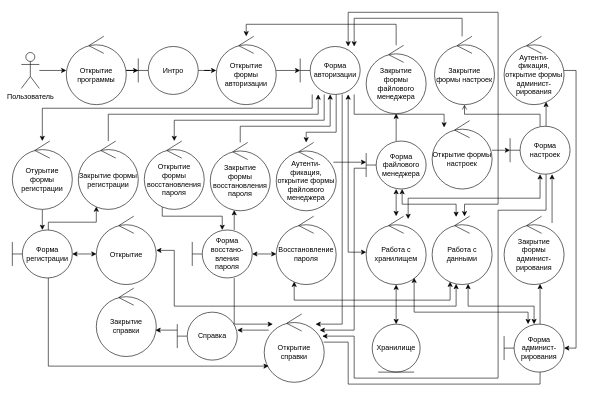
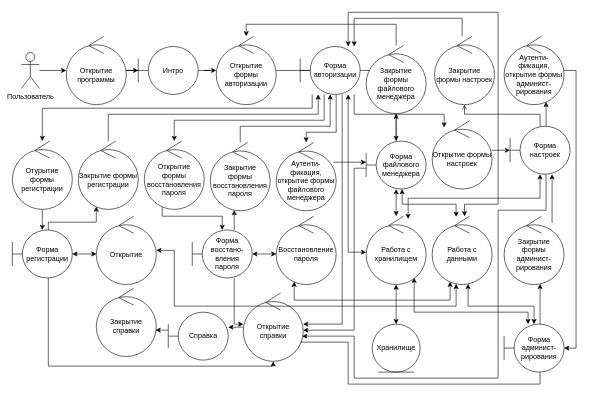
  <mxCell id="0" />
  <mxCell id="1" parent="0" />
  <mxCell id="2" style="edgeStyle=orthogonalEdgeStyle;rounded=0;orthogonalLoop=1;jettySize=auto;html=1;" parent="1" source="3" target="7" edge="1"><mxGeometry relative="1" as="geometry" /></mxCell>
  <mxCell id="3" value="Открытие программы" style="ellipse;shape=umlControl;whiteSpace=wrap;html=1;" parent="1" vertex="1"><mxGeometry x="110" y="60" width="100" height="114" as="geometry" /></mxCell>
  <mxCell id="4" style="edgeStyle=orthogonalEdgeStyle;rounded=0;orthogonalLoop=1;jettySize=auto;html=1;" parent="1" source="5" target="3" edge="1"><mxGeometry relative="1" as="geometry" /></mxCell>
  <mxCell id="5" value="Пользователь" style="shape=umlActor;verticalLabelPosition=bottom;verticalAlign=top;html=1;" parent="1" vertex="1"><mxGeometry x="35" y="87" width="30" height="60" as="geometry" /></mxCell>
  <mxCell id="6" style="edgeStyle=orthogonalEdgeStyle;rounded=0;orthogonalLoop=1;jettySize=auto;html=1;" parent="1" source="7" target="9" edge="1"><mxGeometry relative="1" as="geometry" /></mxCell>
  <mxCell id="7" value="Интро" style="shape=umlBoundary;whiteSpace=wrap;html=1;" parent="1" vertex="1"><mxGeometry x="230" y="77" width="100" height="80" as="geometry" /></mxCell>
- <mxCell id="8" style="edgeStyle=orthogonalEdgeStyle;rounded=0;orthogonalLoop=1;jettySize=auto;html=1;" parent="1" source="9" target="17" edge="1"><mxGeometry relative="1" as="geometry" /></mxCell>
+ <mxCell id="8" style="edgeStyle=orthogonalEdgeStyle;rounded=0;orthogonalLoop=1;jettySize=auto;html=1;" parent="1" source="9" target="22" edge="1"><mxGeometry relative="1" as="geometry" /></mxCell>
  <mxCell id="9" value="Открытие &lt;br&gt;формы авторизации" style="ellipse;shape=umlControl;whiteSpace=wrap;html=1;" parent="1" vertex="1"><mxGeometry x="360" y="60" width="100" height="114" as="geometry" /></mxCell>
  <mxCell id="10" style="edgeStyle=orthogonalEdgeStyle;rounded=0;orthogonalLoop=1;jettySize=auto;html=1;" parent="1" source="17" target="50" edge="1"><mxGeometry relative="1" as="geometry"><Array as="points"><mxPoint x="590" y="190" /><mxPoint x="740" y="190" /></Array></mxGeometry></mxCell>
  <mxCell id="11" style="edgeStyle=orthogonalEdgeStyle;rounded=0;orthogonalLoop=1;jettySize=auto;html=1;" parent="1" source="17" target="24" edge="1"><mxGeometry relative="1" as="geometry"><Array as="points"><mxPoint x="560" y="220" /><mxPoint x="510" y="220" /></Array></mxGeometry></mxCell>
  <mxCell id="12" style="edgeStyle=orthogonalEdgeStyle;rounded=0;orthogonalLoop=1;jettySize=auto;html=1;startArrow=none;startFill=0;" parent="1" source="17" target="71" edge="1"><mxGeometry relative="1" as="geometry"><Array as="points"><mxPoint x="520" y="180" /><mxPoint x="70" y="180" /></Array></mxGeometry></mxCell>
  <mxCell id="13" style="edgeStyle=orthogonalEdgeStyle;rounded=0;orthogonalLoop=1;jettySize=auto;html=1;startArrow=none;startFill=0;" parent="1" source="17" target="67" edge="1"><mxGeometry relative="1" as="geometry"><Array as="points"><mxPoint x="540" y="200" /><mxPoint x="290" y="200" /></Array></mxGeometry></mxCell>
  <mxCell id="14" style="edgeStyle=orthogonalEdgeStyle;rounded=0;orthogonalLoop=1;jettySize=auto;html=1;startArrow=none;startFill=0;" parent="1" source="17" target="29" edge="1"><mxGeometry relative="1" as="geometry"><mxPoint x="680" y="250" as="sourcePoint" /><Array as="points"><mxPoint x="570" y="540" /></Array></mxGeometry></mxCell>
  <mxCell id="15" style="edgeStyle=orthogonalEdgeStyle;rounded=0;orthogonalLoop=1;jettySize=auto;html=1;startArrow=classic;startFill=1;" edge="1" parent="1" source="17" target="52"><mxGeometry relative="1" as="geometry"><Array as="points"><mxPoint x="580" y="420" /></Array></mxGeometry></mxCell>
  <mxCell id="16" style="edgeStyle=orthogonalEdgeStyle;rounded=0;orthogonalLoop=1;jettySize=auto;html=1;startArrow=classic;startFill=1;" edge="1" parent="1" source="17" target="43"><mxGeometry relative="1" as="geometry"><Array as="points"><mxPoint x="580" y="20" /><mxPoint x="830" y="20" /><mxPoint x="830" y="340" /><mxPoint x="774" y="340" /></Array></mxGeometry></mxCell>
  <mxCell id="17" value="Форма авторизации" style="shape=umlBoundary;whiteSpace=wrap;html=1;direction=east;" parent="1" vertex="1"><mxGeometry x="500" y="77" width="100" height="80" as="geometry" /></mxCell>
  <mxCell id="18" style="edgeStyle=orthogonalEdgeStyle;rounded=0;orthogonalLoop=1;jettySize=auto;html=1;" parent="1" source="22" target="56" edge="1"><mxGeometry relative="1" as="geometry"><Array as="points"><mxPoint x="660" y="220" /><mxPoint x="660" y="220" /></Array></mxGeometry></mxCell>
  <mxCell id="19" style="edgeStyle=orthogonalEdgeStyle;rounded=0;orthogonalLoop=1;jettySize=auto;html=1;startArrow=none;startFill=0;" parent="1" source="22" target="29" edge="1"><mxGeometry relative="1" as="geometry"><Array as="points"><mxPoint x="590" y="280" /><mxPoint x="590" y="550" /></Array></mxGeometry></mxCell>
  <mxCell id="20" style="edgeStyle=orthogonalEdgeStyle;rounded=0;orthogonalLoop=1;jettySize=auto;html=1;startArrow=classic;startFill=1;" parent="1" source="22" target="52" edge="1"><mxGeometry relative="1" as="geometry"><Array as="points"><mxPoint x="680" y="310" /><mxPoint x="680" y="310" /></Array></mxGeometry></mxCell>
  <mxCell id="21" style="edgeStyle=orthogonalEdgeStyle;rounded=0;orthogonalLoop=1;jettySize=auto;html=1;startArrow=classic;startFill=1;" parent="1" source="22" target="43" edge="1"><mxGeometry relative="1" as="geometry"><Array as="points"><mxPoint x="670" y="340" /><mxPoint x="760" y="340" /></Array><mxPoint x="762" y="680" as="sourcePoint" /></mxGeometry></mxCell>
  <mxCell id="22" value="Форма файлового менеджера" style="shape=umlBoundary;whiteSpace=wrap;html=1;" parent="1" vertex="1"><mxGeometry x="610" y="234.68" width="100" height="80" as="geometry" /></mxCell>
  <mxCell id="23" style="edgeStyle=orthogonalEdgeStyle;rounded=0;orthogonalLoop=1;jettySize=auto;html=1;" parent="1" source="24" target="22" edge="1"><mxGeometry relative="1" as="geometry"><Array as="points"><mxPoint x="600" y="270" /><mxPoint x="600" y="270" /></Array></mxGeometry></mxCell>
  <mxCell id="24" value="Аутенти-фикация, открытие формы файлового менеджера" style="ellipse;shape=umlControl;whiteSpace=wrap;html=1;" parent="1" vertex="1"><mxGeometry x="460" y="237" width="100" height="114" as="geometry" /></mxCell>
  <mxCell id="25" value="Хранилище" style="ellipse;shape=umlEntity;whiteSpace=wrap;html=1;" parent="1" vertex="1"><mxGeometry x="620" y="540" width="80" height="80" as="geometry" /></mxCell>
  <mxCell id="26" style="edgeStyle=orthogonalEdgeStyle;rounded=0;orthogonalLoop=1;jettySize=auto;html=1;startArrow=none;startFill=0;" parent="1" source="27" target="30" edge="1"><mxGeometry relative="1" as="geometry"><Array as="points"><mxPoint x="270" y="550" /><mxPoint x="270" y="550" /></Array></mxGeometry></mxCell>
- <mxCell id="27" value="Справка" style="shape=umlBoundary;whiteSpace=wrap;html=1;" parent="1" vertex="1"><mxGeometry x="295" y="520" width="100" height="80" as="geometry" /></mxCell>
+ <mxCell id="27" value="Справка" style="shape=umlBoundary;whiteSpace=wrap;html=1;" parent="1" vertex="1"><mxGeometry x="280" y="520" width="100" height="80" as="geometry" /></mxCell>
  <mxCell id="28" style="edgeStyle=orthogonalEdgeStyle;rounded=0;orthogonalLoop=1;jettySize=auto;html=1;startArrow=none;startFill=0;" parent="1" source="29" target="27" edge="1"><mxGeometry relative="1" as="geometry"><Array as="points"><mxPoint x="410" y="550" /><mxPoint x="410" y="550" /></Array></mxGeometry></mxCell>
- <mxCell id="29" value="Открытие справки" style="ellipse;shape=umlControl;whiteSpace=wrap;html=1;" parent="1" vertex="1"><mxGeometry x="440" y="523" width="100" height="114" as="geometry" /></mxCell>
+ <mxCell id="29" value="Открытие справки" style="ellipse;shape=umlControl;whiteSpace=wrap;html=1;" parent="1" vertex="1"><mxGeometry x="405" y="488" width="100" height="114" as="geometry" /></mxCell>
  <mxCell id="30" value="Закрытие справки" style="ellipse;shape=umlControl;whiteSpace=wrap;html=1;" parent="1" vertex="1"><mxGeometry x="160" y="480" width="100" height="114" as="geometry" /></mxCell>
  <mxCell id="31" style="edgeStyle=orthogonalEdgeStyle;rounded=0;orthogonalLoop=1;jettySize=auto;html=1;startArrow=none;startFill=0;" parent="1" source="34" target="69" edge="1"><mxGeometry relative="1" as="geometry"><Array as="points"><mxPoint x="390" y="370" /><mxPoint x="390" y="370" /></Array></mxGeometry></mxCell>
  <mxCell id="32" style="edgeStyle=orthogonalEdgeStyle;rounded=0;orthogonalLoop=1;jettySize=auto;html=1;startArrow=classic;startFill=1;" parent="1" source="34" target="42" edge="1"><mxGeometry relative="1" as="geometry"><Array as="points"><mxPoint x="360" y="410" /><mxPoint x="360" y="410" /></Array></mxGeometry></mxCell>
  <mxCell id="33" style="edgeStyle=orthogonalEdgeStyle;rounded=0;orthogonalLoop=1;jettySize=auto;html=1;startArrow=none;startFill=0;" parent="1" source="34" target="29" edge="1"><mxGeometry relative="1" as="geometry"><Array as="points"><mxPoint x="390" y="540" /></Array></mxGeometry></mxCell>
  <mxCell id="34" value="Форма восстано-вления пароля" style="shape=umlBoundary;whiteSpace=wrap;html=1;" parent="1" vertex="1"><mxGeometry x="320" y="383" width="100" height="80" as="geometry" /></mxCell>
  <mxCell id="35" style="edgeStyle=orthogonalEdgeStyle;rounded=0;orthogonalLoop=1;jettySize=auto;html=1;startArrow=none;startFill=0;" parent="1" source="38" target="73" edge="1"><mxGeometry relative="1" as="geometry"><mxPoint x="200" y="370" as="sourcePoint" /><Array as="points"><mxPoint x="80" y="370" /><mxPoint x="160" y="370" /></Array></mxGeometry></mxCell>
  <mxCell id="36" style="edgeStyle=orthogonalEdgeStyle;rounded=0;orthogonalLoop=1;jettySize=auto;html=1;startArrow=classic;startFill=1;" parent="1" source="38" target="40" edge="1"><mxGeometry relative="1" as="geometry"><Array as="points"><mxPoint x="130" y="423" /><mxPoint x="130" y="423" /></Array></mxGeometry></mxCell>
  <mxCell id="37" style="edgeStyle=orthogonalEdgeStyle;rounded=0;orthogonalLoop=1;jettySize=auto;html=1;startArrow=none;startFill=0;" parent="1" source="38" target="29" edge="1"><mxGeometry relative="1" as="geometry"><Array as="points"><mxPoint x="80" y="610" /></Array></mxGeometry></mxCell>
  <mxCell id="38" value="Форма регистрации" style="shape=umlBoundary;whiteSpace=wrap;html=1;" parent="1" vertex="1"><mxGeometry x="20" y="383" width="100" height="80" as="geometry" /></mxCell>
  <mxCell id="39" style="edgeStyle=orthogonalEdgeStyle;rounded=0;orthogonalLoop=1;jettySize=auto;html=1;startArrow=classic;startFill=1;" parent="1" source="40" target="43" edge="1"><mxGeometry relative="1" as="geometry"><Array as="points"><mxPoint x="290" y="417" /><mxPoint x="290" y="510" /><mxPoint x="760" y="510" /></Array></mxGeometry></mxCell>
  <mxCell id="40" value="Открытие" style="ellipse;shape=umlControl;whiteSpace=wrap;html=1;" parent="1" vertex="1"><mxGeometry x="160" y="360" width="100" height="114" as="geometry" /></mxCell>
  <mxCell id="41" style="edgeStyle=orthogonalEdgeStyle;rounded=0;orthogonalLoop=1;jettySize=auto;html=1;startArrow=classic;startFill=1;" parent="1" source="42" target="43" edge="1"><mxGeometry relative="1" as="geometry"><mxPoint x="490" y="570" as="sourcePoint" /><Array as="points"><mxPoint x="490" y="500" /><mxPoint x="750" y="500" /></Array></mxGeometry></mxCell>
  <mxCell id="42" value="Восстановление пароля" style="ellipse;shape=umlControl;whiteSpace=wrap;html=1;" parent="1" vertex="1"><mxGeometry x="460" y="360" width="100" height="114" as="geometry" /></mxCell>
  <mxCell id="43" value="Работа с данными" style="ellipse;shape=umlControl;whiteSpace=wrap;html=1;" parent="1" vertex="1"><mxGeometry x="720" y="360" width="100" height="114" as="geometry" /></mxCell>
  <mxCell id="44" style="edgeStyle=orthogonalEdgeStyle;rounded=0;orthogonalLoop=1;jettySize=auto;html=1;endArrow=open;" parent="1" source="48" target="54" edge="1"><mxGeometry relative="1" as="geometry"><Array as="points"><mxPoint x="900" y="190" /><mxPoint x="774" y="190" /></Array></mxGeometry></mxCell>
  <mxCell id="45" style="edgeStyle=orthogonalEdgeStyle;rounded=0;orthogonalLoop=1;jettySize=auto;html=1;" parent="1" source="48" target="63" edge="1"><mxGeometry relative="1" as="geometry"><Array as="points"><mxPoint x="910" y="194" /><mxPoint x="910" y="194" /></Array></mxGeometry></mxCell>
  <mxCell id="46" style="edgeStyle=orthogonalEdgeStyle;rounded=0;orthogonalLoop=1;jettySize=auto;html=1;startArrow=classic;startFill=1;" parent="1" source="48" target="52" edge="1"><mxGeometry relative="1" as="geometry"><Array as="points"><mxPoint x="900" y="330" /><mxPoint x="680" y="330" /></Array></mxGeometry></mxCell>
  <mxCell id="47" style="edgeStyle=orthogonalEdgeStyle;rounded=0;orthogonalLoop=1;jettySize=auto;html=1;startArrow=none;startFill=0;" parent="1" source="48" target="29" edge="1"><mxGeometry relative="1" as="geometry"><Array as="points"><mxPoint x="910" y="350" /><mxPoint x="830" y="350" /><mxPoint x="830" y="630" /><mxPoint x="590" y="630" /><mxPoint x="590" y="560" /></Array><mxPoint x="580" y="570" as="targetPoint" /></mxGeometry></mxCell>
  <mxCell id="48" value="Форма настроек" style="shape=umlBoundary;whiteSpace=wrap;html=1;" parent="1" vertex="1"><mxGeometry x="850" y="210" width="100" height="80" as="geometry" /></mxCell>
  <mxCell id="49" style="edgeStyle=orthogonalEdgeStyle;rounded=0;orthogonalLoop=1;jettySize=auto;html=1;" parent="1" source="50" target="48" edge="1"><mxGeometry relative="1" as="geometry"><Array as="points"><mxPoint x="840" y="250" /><mxPoint x="840" y="250" /></Array></mxGeometry></mxCell>
  <mxCell id="50" value="Открытие формы настроек" style="ellipse;shape=umlControl;whiteSpace=wrap;html=1;" parent="1" vertex="1"><mxGeometry x="720" y="200.68" width="100" height="114" as="geometry" /></mxCell>
  <mxCell id="51" style="edgeStyle=orthogonalEdgeStyle;rounded=0;orthogonalLoop=1;jettySize=auto;html=1;startArrow=classic;startFill=1;" parent="1" source="52" target="25" edge="1"><mxGeometry relative="1" as="geometry"><Array as="points"><mxPoint x="670" y="560" /><mxPoint x="670" y="560" /></Array></mxGeometry></mxCell>
  <mxCell id="52" value="Работа с хранилищем" style="ellipse;shape=umlControl;whiteSpace=wrap;html=1;" parent="1" vertex="1"><mxGeometry x="610" y="360" width="100" height="114" as="geometry" /></mxCell>
  <mxCell id="53" style="edgeStyle=orthogonalEdgeStyle;rounded=0;orthogonalLoop=1;jettySize=auto;html=1;" parent="1" source="54" target="17" edge="1"><mxGeometry relative="1" as="geometry"><Array as="points"><mxPoint x="770" y="30" /><mxPoint x="590" y="30" /></Array></mxGeometry></mxCell>
  <mxCell id="54" value="Закрытие &lt;br&gt;формы настроек" style="ellipse;shape=umlControl;whiteSpace=wrap;html=1;" parent="1" vertex="1"><mxGeometry x="724" y="60" width="100" height="114" as="geometry" /></mxCell>
  <mxCell id="55" style="edgeStyle=orthogonalEdgeStyle;rounded=0;orthogonalLoop=1;jettySize=auto;html=1;" parent="1" source="56" target="9" edge="1"><mxGeometry relative="1" as="geometry"><Array as="points"><mxPoint x="660" y="40" /><mxPoint x="410" y="40" /></Array></mxGeometry></mxCell>
  <mxCell id="56" value="Закрытие &lt;br&gt;формы файлового менеджера" style="ellipse;shape=umlControl;whiteSpace=wrap;html=1;" parent="1" vertex="1"><mxGeometry x="610" y="75" width="100" height="114" as="geometry" /></mxCell>
  <mxCell id="57" style="edgeStyle=orthogonalEdgeStyle;rounded=0;orthogonalLoop=1;jettySize=auto;html=1;" parent="1" source="61" target="65" edge="1"><mxGeometry relative="1" as="geometry"><Array as="points"><mxPoint x="900" y="510" /><mxPoint x="900" y="510" /></Array></mxGeometry></mxCell>
  <mxCell id="58" style="edgeStyle=orthogonalEdgeStyle;rounded=0;orthogonalLoop=1;jettySize=auto;html=1;startArrow=classic;startFill=1;" parent="1" source="61" target="43" edge="1"><mxGeometry relative="1" as="geometry"><Array as="points"><mxPoint x="890" y="510" /><mxPoint x="780" y="510" /></Array></mxGeometry></mxCell>
  <mxCell id="59" style="edgeStyle=orthogonalEdgeStyle;rounded=0;orthogonalLoop=1;jettySize=auto;html=1;startArrow=classic;startFill=1;" parent="1" source="61" target="52" edge="1"><mxGeometry relative="1" as="geometry"><Array as="points"><mxPoint x="880" y="520" /><mxPoint x="690" y="520" /></Array></mxGeometry></mxCell>
  <mxCell id="60" style="edgeStyle=orthogonalEdgeStyle;rounded=0;orthogonalLoop=1;jettySize=auto;html=1;startArrow=none;startFill=0;endArrow=none;" parent="1" source="61" target="29" edge="1"><mxGeometry relative="1" as="geometry"><Array as="points"><mxPoint x="900" y="640" /><mxPoint x="580" y="640" /><mxPoint x="580" y="570" /></Array><mxPoint x="570" y="570" as="targetPoint" /></mxGeometry></mxCell>
  <mxCell id="61" value="Форма админист-рирования" style="shape=umlBoundary;whiteSpace=wrap;html=1;" parent="1" vertex="1"><mxGeometry x="840" y="540" width="100" height="80" as="geometry" /></mxCell>
  <mxCell id="62" style="edgeStyle=orthogonalEdgeStyle;rounded=0;orthogonalLoop=1;jettySize=auto;html=1;" parent="1" source="63" target="61" edge="1"><mxGeometry relative="1" as="geometry"><Array as="points"><mxPoint x="960" y="117" /><mxPoint x="960" y="580" /></Array></mxGeometry></mxCell>
  <mxCell id="63" value="Аутенти-фикация, открытие формы админист-рирования" style="ellipse;shape=umlControl;whiteSpace=wrap;html=1;" parent="1" vertex="1"><mxGeometry x="840" y="60" width="100" height="114" as="geometry" /></mxCell>
  <mxCell id="64" style="edgeStyle=orthogonalEdgeStyle;rounded=0;orthogonalLoop=1;jettySize=auto;html=1;" parent="1" source="65" target="48" edge="1"><mxGeometry relative="1" as="geometry"><Array as="points"><mxPoint x="920" y="340" /><mxPoint x="920" y="340" /></Array></mxGeometry></mxCell>
  <mxCell id="65" value="Закрытие &lt;br&gt;формы админист-рирования" style="ellipse;shape=umlControl;whiteSpace=wrap;html=1;" parent="1" vertex="1"><mxGeometry x="840" y="360" width="100" height="114" as="geometry" /></mxCell>
  <mxCell id="66" style="edgeStyle=orthogonalEdgeStyle;rounded=0;orthogonalLoop=1;jettySize=auto;html=1;startArrow=none;startFill=0;" parent="1" source="67" target="34" edge="1"><mxGeometry relative="1" as="geometry"><Array as="points"><mxPoint x="270" y="360" /><mxPoint x="370" y="360" /></Array></mxGeometry></mxCell>
  <mxCell id="67" value="Открытие &lt;br&gt;формы восстановления пароля" style="ellipse;shape=umlControl;whiteSpace=wrap;html=1;" parent="1" vertex="1"><mxGeometry x="240" y="234.68" width="100" height="114" as="geometry" /></mxCell>
  <mxCell id="68" style="edgeStyle=orthogonalEdgeStyle;rounded=0;orthogonalLoop=1;jettySize=auto;html=1;startArrow=none;startFill=0;" parent="1" source="69" target="17" edge="1"><mxGeometry relative="1" as="geometry"><Array as="points"><mxPoint x="400" y="210" /><mxPoint x="550" y="210" /></Array></mxGeometry></mxCell>
  <mxCell id="69" value="Закрытие &lt;br&gt;формы восстановления пароля" style="ellipse;shape=umlControl;whiteSpace=wrap;html=1;" parent="1" vertex="1"><mxGeometry x="350" y="237" width="100" height="114" as="geometry" /></mxCell>
  <mxCell id="70" style="edgeStyle=orthogonalEdgeStyle;rounded=0;orthogonalLoop=1;jettySize=auto;html=1;startArrow=none;startFill=0;" parent="1" source="71" target="38" edge="1"><mxGeometry relative="1" as="geometry"><Array as="points"><mxPoint x="70" y="370" /><mxPoint x="70" y="370" /></Array></mxGeometry></mxCell>
  <mxCell id="71" value="Отурытие формы регистрации" style="ellipse;shape=umlControl;whiteSpace=wrap;html=1;" parent="1" vertex="1"><mxGeometry x="20" y="234.68" width="100" height="114" as="geometry" /></mxCell>
  <mxCell id="72" style="edgeStyle=orthogonalEdgeStyle;rounded=0;orthogonalLoop=1;jettySize=auto;html=1;startArrow=none;startFill=0;" parent="1" source="73" target="17" edge="1"><mxGeometry relative="1" as="geometry"><Array as="points"><mxPoint x="180" y="190" /><mxPoint x="530" y="190" /></Array></mxGeometry></mxCell>
  <mxCell id="73" value="Закрытие формы регистрации" style="ellipse;shape=umlControl;whiteSpace=wrap;html=1;" parent="1" vertex="1"><mxGeometry x="130" y="234.68" width="100" height="114" as="geometry" /></mxCell>
